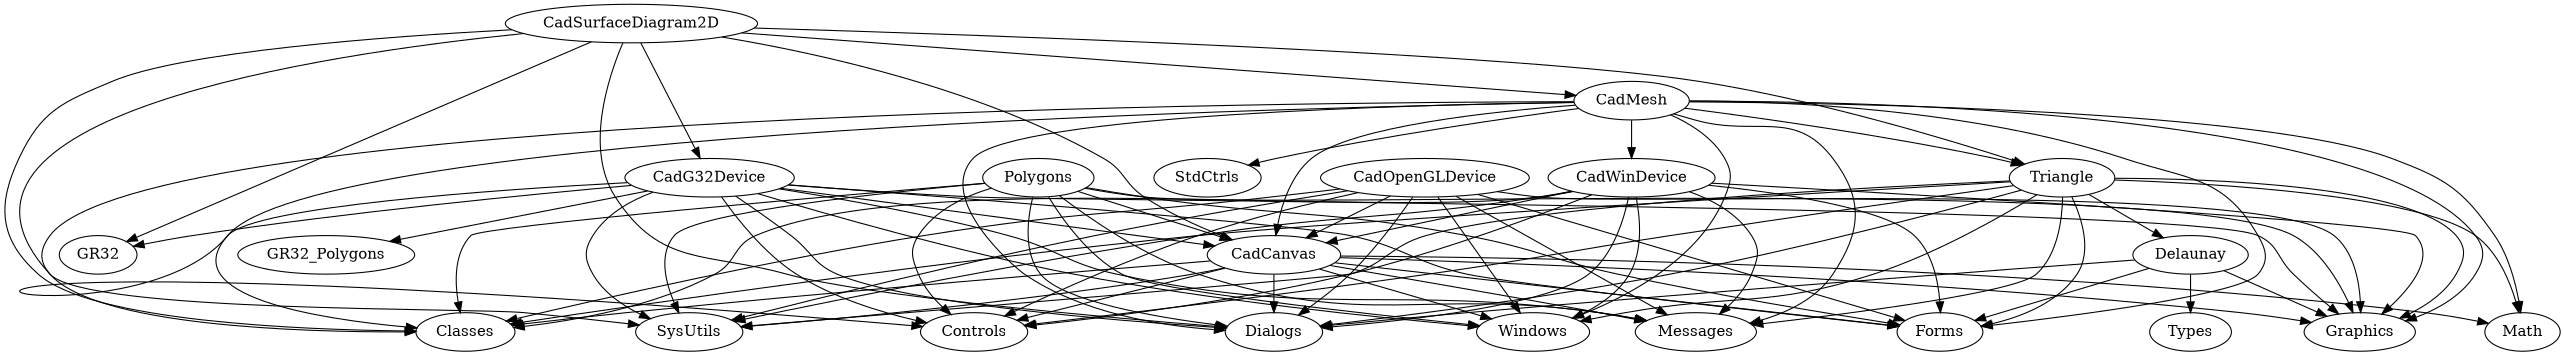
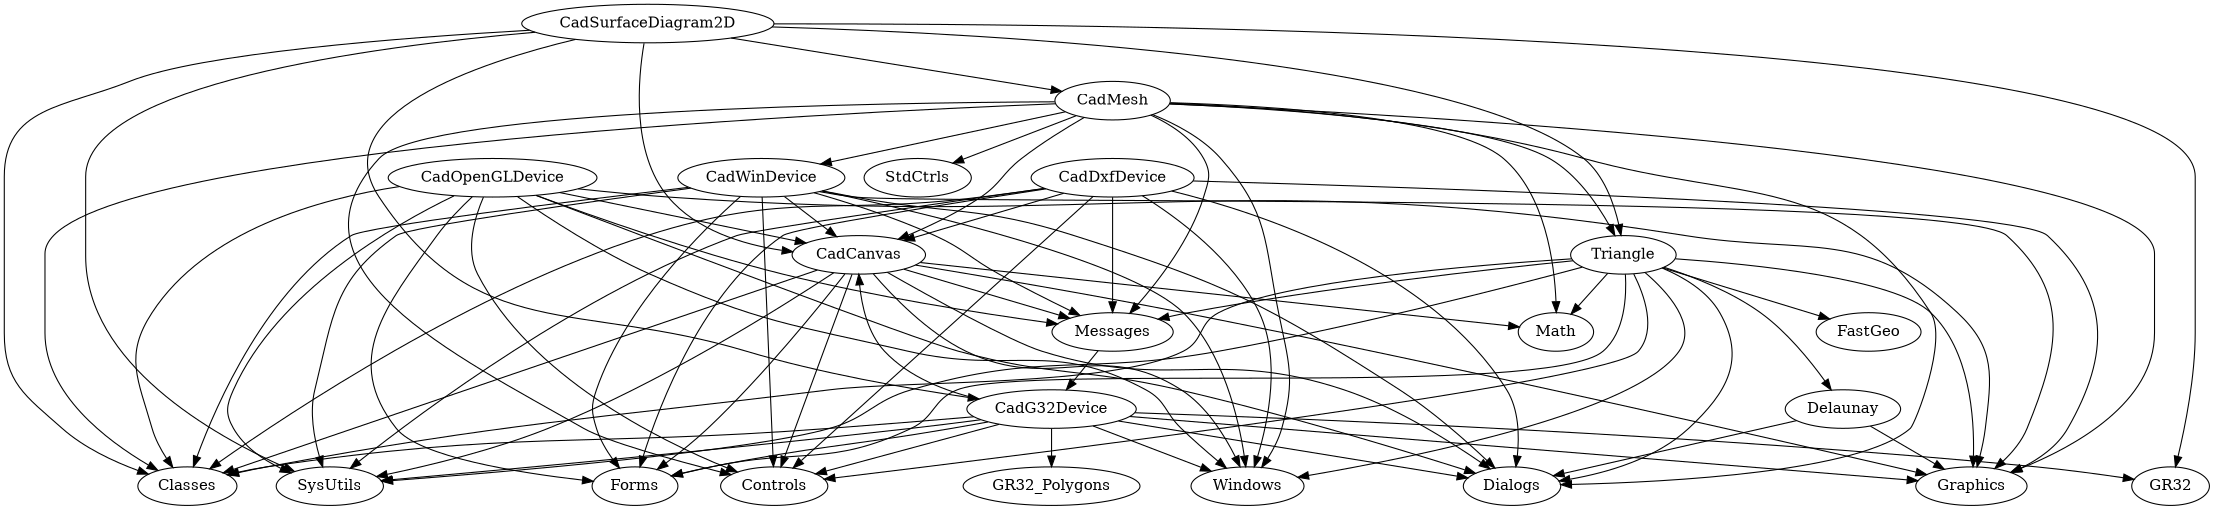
  digraph {
    CadCanvas
    Windows
    Messages
    SysUtils
    Classes
    Graphics
    Controls
    Forms
    Dialogs
    Math
-   CadDxfDevice [label=Polygons]
+   CadDxfDevice
    CadG32Device
    GR32
    GR32_Polygons
    CadMesh
    StdCtrls
    Triangle
    CadWinDevice
    Delaunay
-   Types
+   FastGeo
    CadOpenGLDevice
    CadSurfaceDiagram2D
    CadCanvas -> Windows
    CadCanvas -> Messages
    CadCanvas -> SysUtils
    CadCanvas -> Classes
    CadCanvas -> Graphics
    CadCanvas -> Controls
    CadCanvas -> Forms
    CadCanvas -> Dialogs
    CadCanvas -> Math
    CadDxfDevice -> CadCanvas
    CadDxfDevice -> Windows
    CadDxfDevice -> Messages
    CadDxfDevice -> SysUtils
    CadDxfDevice -> Classes
    CadDxfDevice -> Graphics
    CadDxfDevice -> Controls
    CadDxfDevice -> Forms
    CadDxfDevice -> Dialogs
    CadG32Device -> CadCanvas
    CadG32Device -> Windows
-   CadG32Device -> Messages
+   Messages -> CadG32Device
    CadG32Device -> SysUtils
    CadG32Device -> Classes
    CadG32Device -> Graphics
    CadG32Device -> Controls
    CadG32Device -> Forms
    CadG32Device -> Dialogs
    CadG32Device -> GR32
    CadG32Device -> GR32_Polygons
    CadMesh -> CadCanvas
    CadMesh -> Windows
    CadMesh -> Messages
    CadMesh -> Classes
    CadMesh -> Graphics
    CadMesh -> Controls
-   CadMesh -> Forms
    CadMesh -> Dialogs
    CadMesh -> Math
    CadMesh -> StdCtrls
    CadMesh -> Triangle
    CadMesh -> CadWinDevice
    Triangle -> Windows
    Triangle -> Messages
    Triangle -> SysUtils
    Triangle -> Classes
    Triangle -> Graphics
    Triangle -> Controls
    Triangle -> Forms
    Triangle -> Dialogs
    Triangle -> Math
    Triangle -> Delaunay
+   Triangle -> FastGeo
    CadWinDevice -> CadCanvas
    CadWinDevice -> Windows
    CadWinDevice -> Messages
    CadWinDevice -> SysUtils
    CadWinDevice -> Classes
    CadWinDevice -> Graphics
    CadWinDevice -> Controls
    CadWinDevice -> Forms
    CadWinDevice -> Dialogs
    Delaunay -> Graphics
-   Delaunay -> Forms
    Delaunay -> Dialogs
-   Delaunay -> Types
    CadOpenGLDevice -> CadCanvas
    CadOpenGLDevice -> Windows
    CadOpenGLDevice -> Messages
    CadOpenGLDevice -> SysUtils
    CadOpenGLDevice -> Classes
    CadOpenGLDevice -> Graphics
    CadOpenGLDevice -> Controls
    CadOpenGLDevice -> Forms
    CadOpenGLDevice -> Dialogs
    CadSurfaceDiagram2D -> CadCanvas
    CadSurfaceDiagram2D -> SysUtils
    CadSurfaceDiagram2D -> Classes
-   CadSurfaceDiagram2D -> Dialogs
    CadSurfaceDiagram2D -> CadG32Device
    CadSurfaceDiagram2D -> GR32
    CadSurfaceDiagram2D -> CadMesh
    CadSurfaceDiagram2D -> Triangle
  }
